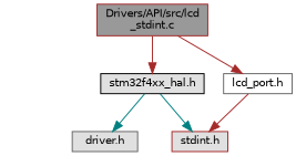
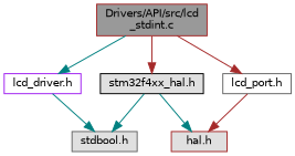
  digraph {
    node [color=brown fillcolor="#E0E0E0" fontname=Helvetica fontsize=10 shape=box style=filled]
    edge [color=teal fontname=Helvetica fontsize=10 labelfontname=Helvetica labelfontsize=10 style=solid]
    n1 [fillcolor=grey60 fontcolor=black height=0.2 label="Drivers/API/src/lcd\l_stdint.c" width=0.4]
+   n2 [color=purple fillcolor=white height=0.2 label="lcd_driver.h" width=0.4]
    n3 [color=gray40 fillcolor=white height=0.2 label="lcd_port.h" width=0.4]
    n4 [color=black height=0.2 label="stm32f4xx_hal.h" width=0.4]
-   n5 [color=gray40 height=0.2 label="driver.h" width=0.4]
-   n6 [height=0.2 label="stdint.h" width=0.4]
+   n5 [color=gray40 height=0.2 label="stdbool.h" width=0.4]
+   n6 [height=0.2 label="hal.h" width=0.4]
+   n1 -> n2
    n1 -> n3 [color=brown]
    n1 -> n4 [color=brown]
+   n2 -> n5
    n3 -> n6 [color=brown]
    n4 -> n5
    n4 -> n6
  }
